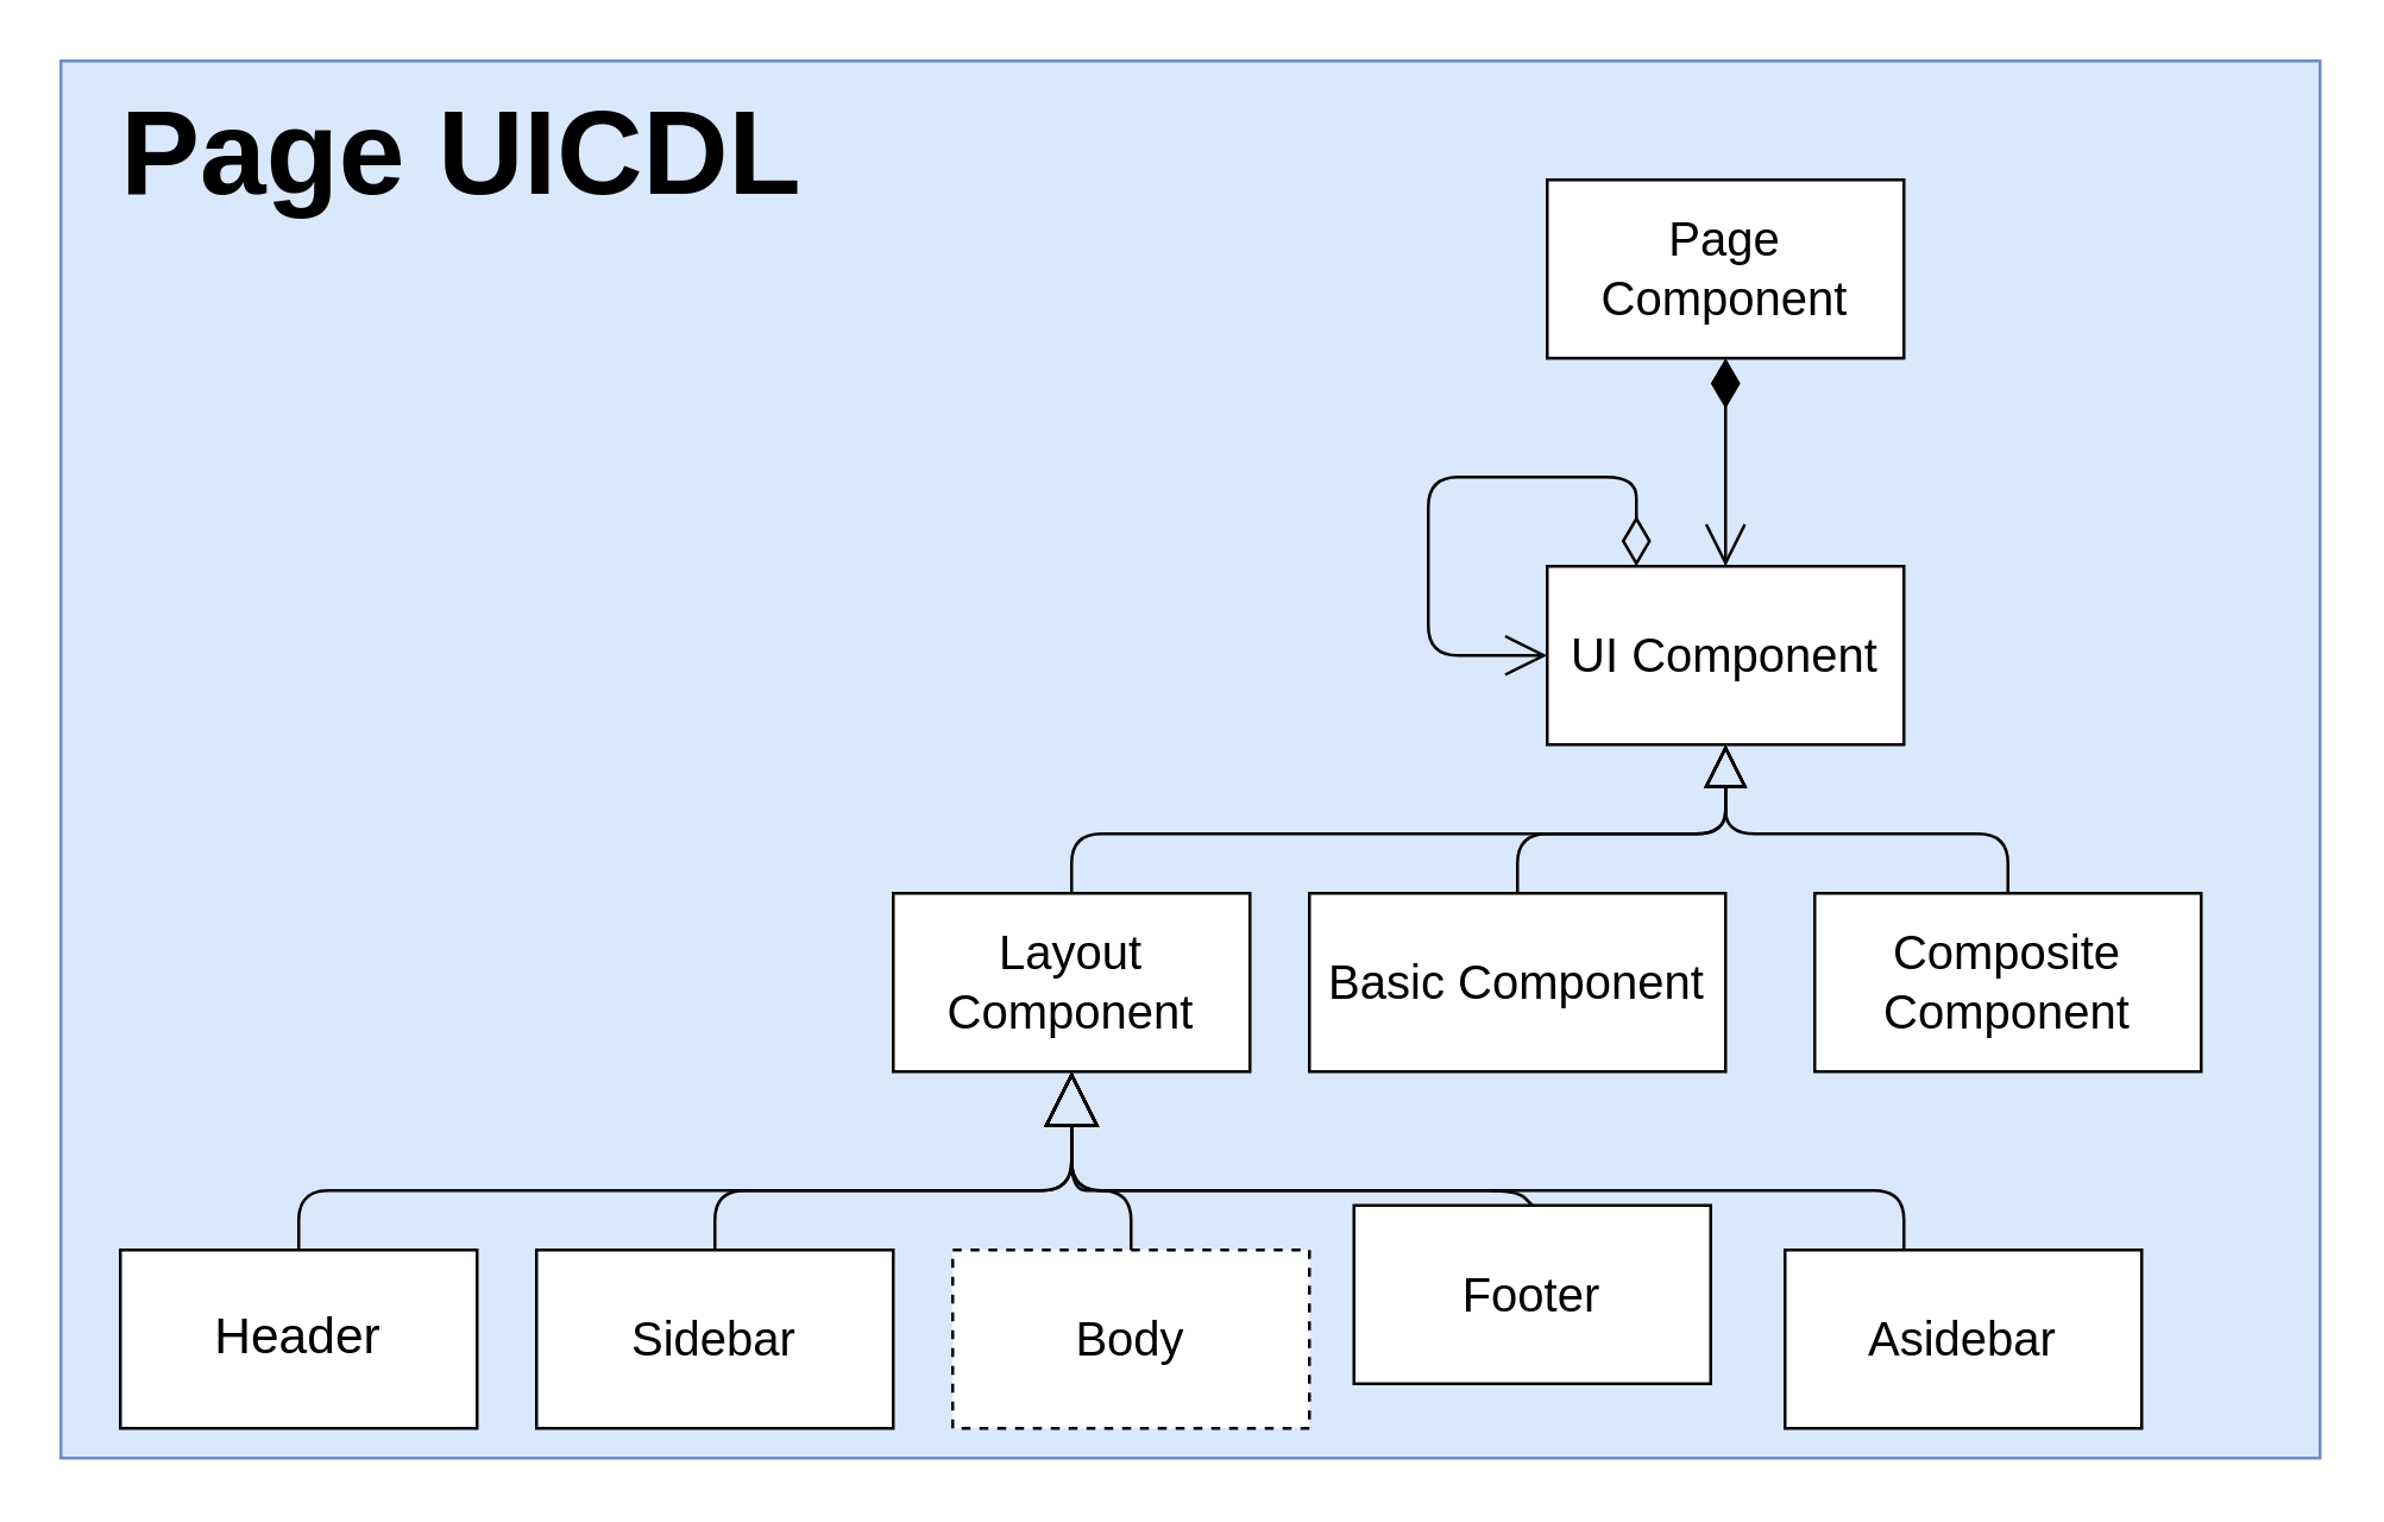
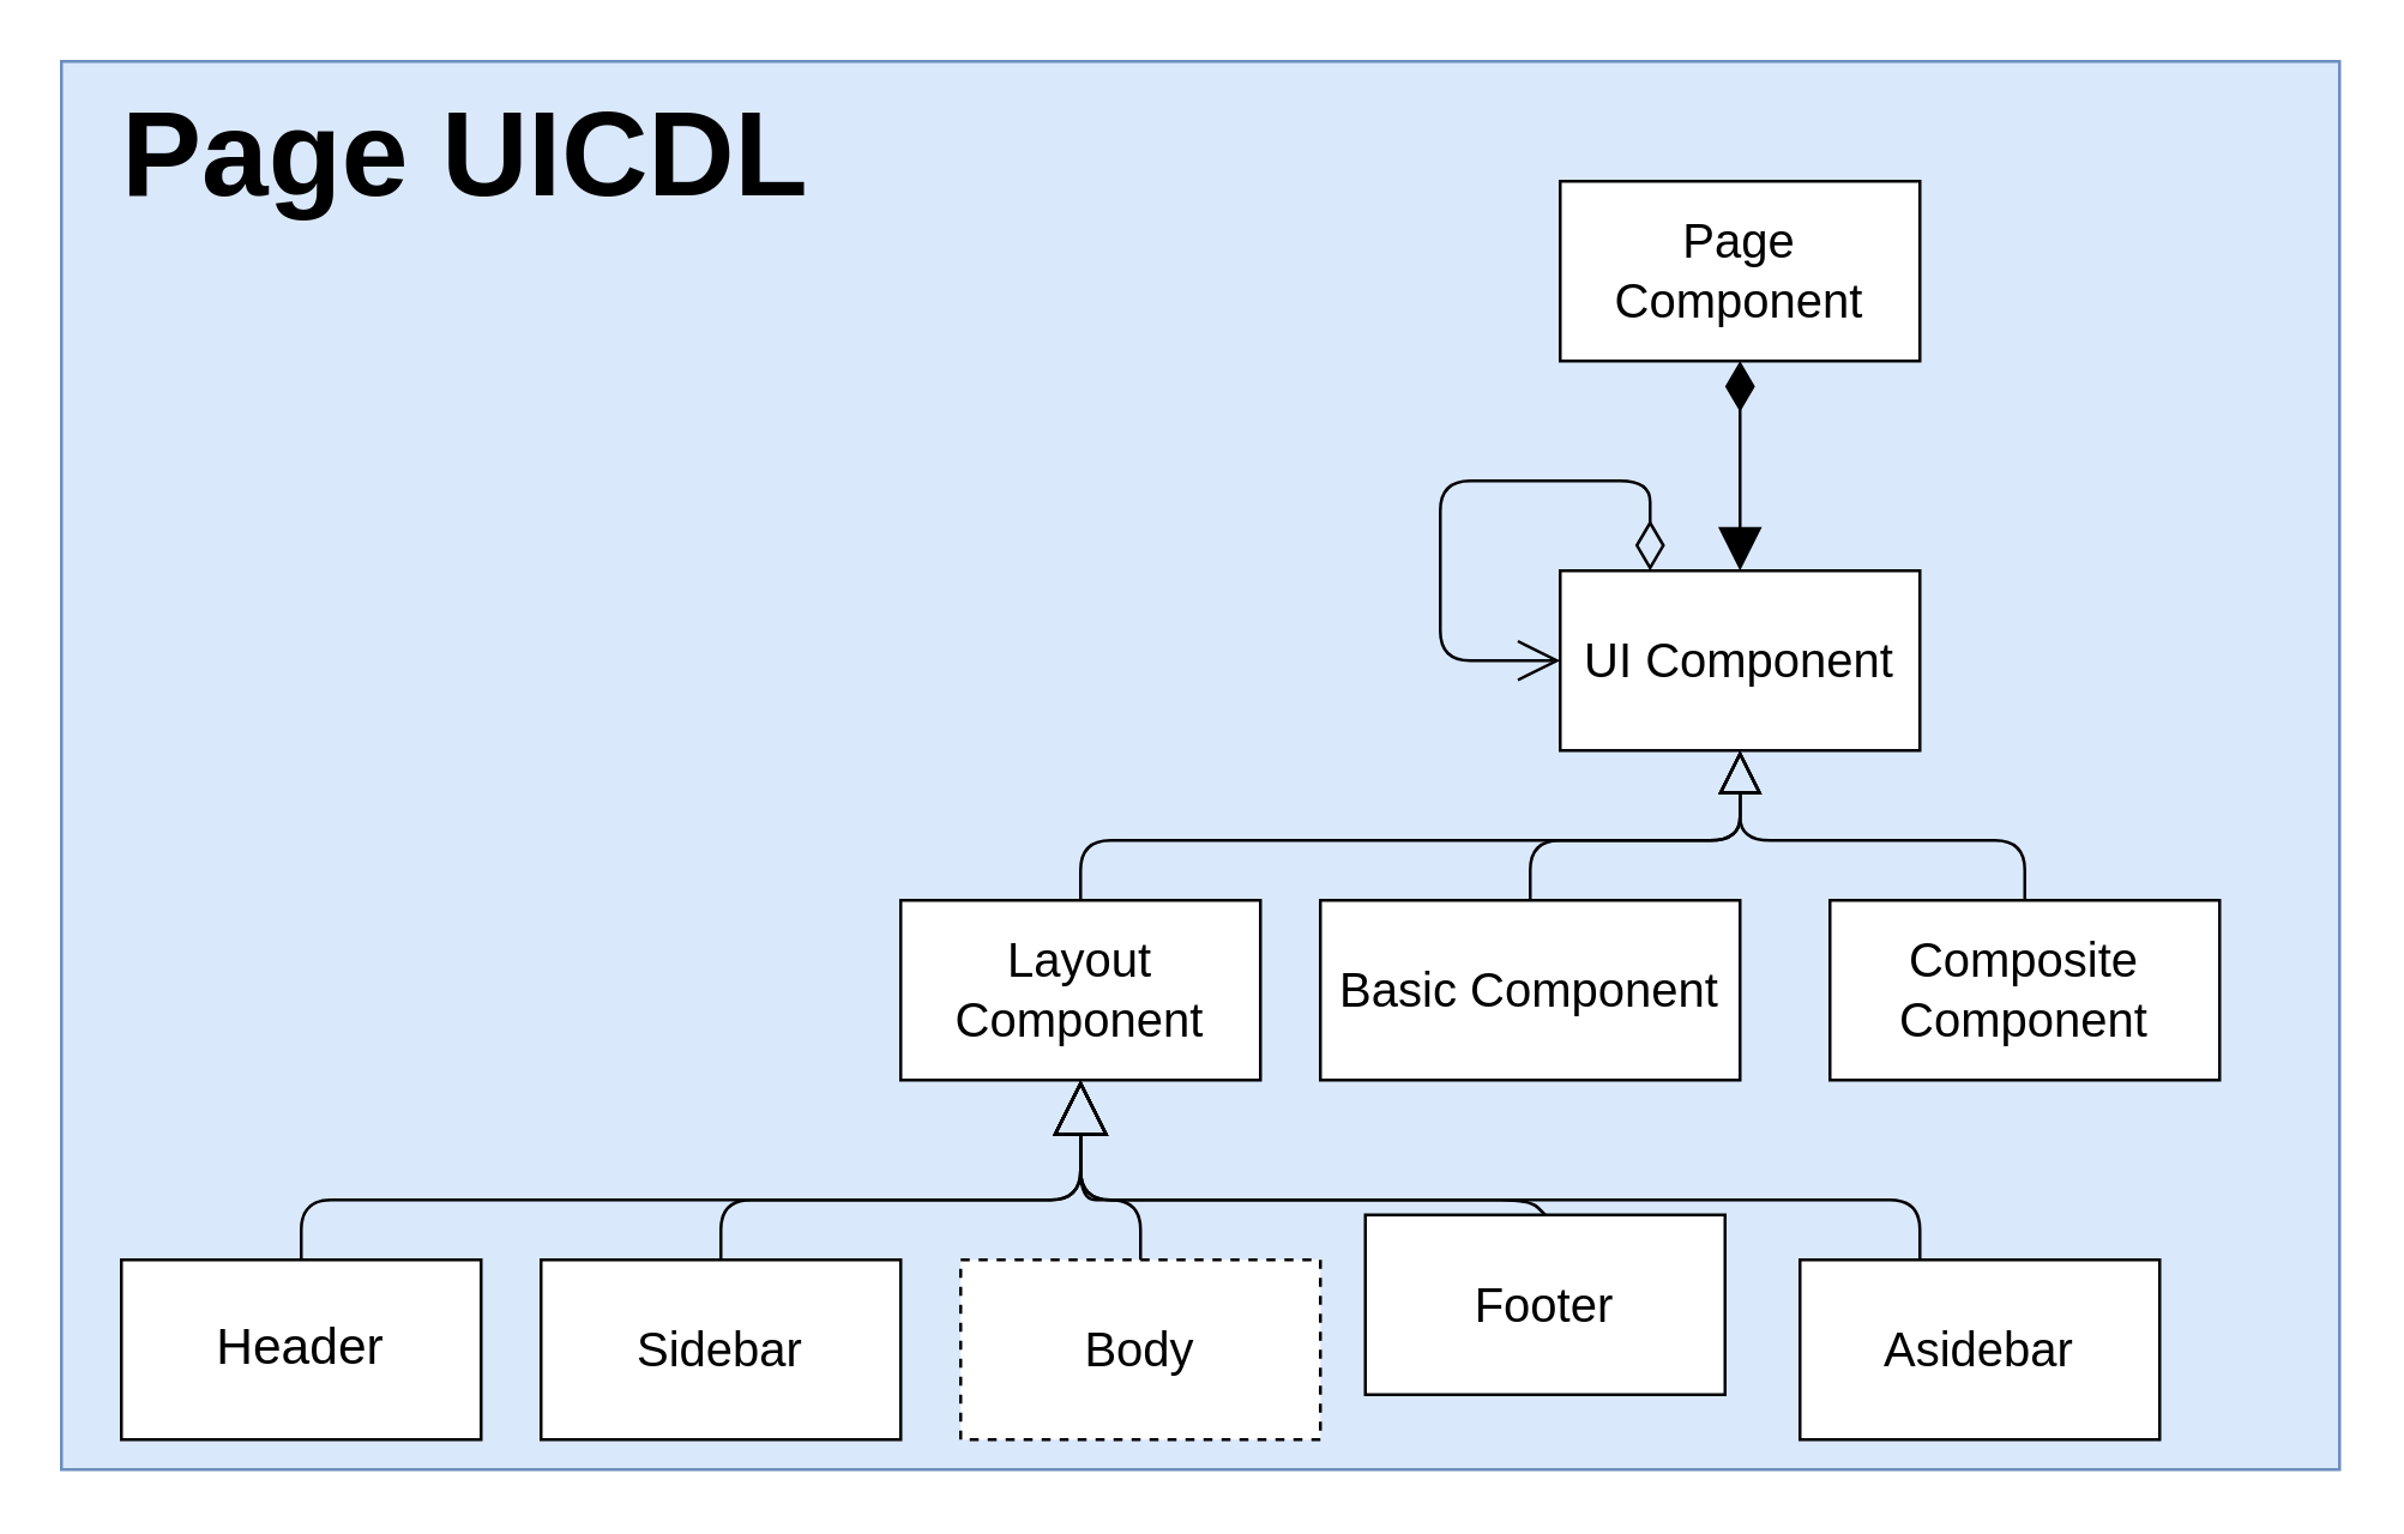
  <mxCell id="0" />
  <mxCell id="1" parent="0" />
  <mxCell id="2" value="" style="rounded=0;whiteSpace=wrap;html=1;fillColor=#dae8fc;strokeColor=#6c8ebf;" vertex="1" parent="1"><mxGeometry x="20" y="20" width="760" height="470" as="geometry" /></mxCell>
  <mxCell id="3" value="&lt;font style=&quot;font-size: 16px&quot;&gt;Page Component&lt;/font&gt;" style="rounded=0;whiteSpace=wrap;html=1;" vertex="1" parent="1"><mxGeometry x="520" y="60" width="120" height="60" as="geometry" /></mxCell>
  <mxCell id="4" value="&lt;font style=&quot;font-size: 16px&quot;&gt;Layout Component&lt;/font&gt;" style="rounded=0;whiteSpace=wrap;html=1;" vertex="1" parent="1"><mxGeometry x="300" y="300" width="120" height="60" as="geometry" /></mxCell>
  <mxCell id="5" value="&lt;font style=&quot;font-size: 17px&quot;&gt;Header&lt;/font&gt;" style="rounded=0;whiteSpace=wrap;html=1;" vertex="1" parent="1"><mxGeometry x="40" y="420" width="120" height="60" as="geometry" /></mxCell>
  <mxCell id="6" value="&lt;font style=&quot;font-size: 16px&quot;&gt;Asidebar&lt;/font&gt;" style="rounded=0;whiteSpace=wrap;html=1;" vertex="1" parent="1"><mxGeometry x="600" y="420" width="120" height="60" as="geometry" /></mxCell>
  <mxCell id="7" value="&lt;font style=&quot;font-size: 16px&quot;&gt;Footer&lt;/font&gt;" style="rounded=0;whiteSpace=wrap;html=1;" vertex="1" parent="1"><mxGeometry x="455" y="405" width="120" height="60" as="geometry" /></mxCell>
  <mxCell id="8" value="&lt;font style=&quot;font-size: 16px&quot;&gt;Sidebar&lt;/font&gt;" style="rounded=0;whiteSpace=wrap;html=1;" vertex="1" parent="1"><mxGeometry x="180" y="420" width="120" height="60" as="geometry" /></mxCell>
  <mxCell id="9" value="&lt;font style=&quot;font-size: 16px&quot;&gt;UI Component&lt;/font&gt;" style="rounded=0;whiteSpace=wrap;html=1;" vertex="1" parent="1"><mxGeometry x="520" y="190" width="120" height="60" as="geometry" /></mxCell>
  <mxCell id="10" value="&lt;font style=&quot;font-size: 16px&quot;&gt;Basic Component&lt;/font&gt;" style="rounded=0;whiteSpace=wrap;html=1;" vertex="1" parent="1"><mxGeometry x="440" y="300" width="140" height="60" as="geometry" /></mxCell>
  <mxCell id="11" value="&lt;font style=&quot;font-size: 16px&quot;&gt;Composite Component&lt;/font&gt;" style="rounded=0;whiteSpace=wrap;html=1;" vertex="1" parent="1"><mxGeometry x="610" y="300" width="130" height="60" as="geometry" /></mxCell>
  <mxCell id="12" value="&lt;font style=&quot;font-size: 16px&quot;&gt;Body&lt;/font&gt;" style="rounded=0;whiteSpace=wrap;html=1;dashed=1;" vertex="1" parent="1"><mxGeometry x="320" y="420" width="120" height="60" as="geometry" /></mxCell>
  <mxCell id="13" value="" style="endArrow=block;endFill=0;endSize=12;html=1;exitX=0.5;exitY=0;exitDx=0;exitDy=0;entryX=0.5;entryY=1;entryDx=0;entryDy=0;" edge="1" parent="1" source="10" target="9"><mxGeometry width="160" relative="1" as="geometry"><mxPoint x="460" y="170" as="sourcePoint" /><mxPoint x="620" y="170" as="targetPoint" /><Array as="points"><mxPoint x="510" y="280" /><mxPoint x="580" y="280" /></Array></mxGeometry></mxCell>
  <mxCell id="14" value="" style="endArrow=block;endFill=0;endSize=12;html=1;entryX=0.5;entryY=1;entryDx=0;entryDy=0;exitX=0.5;exitY=0;exitDx=0;exitDy=0;" edge="1" parent="1" source="11" target="9"><mxGeometry width="160" relative="1" as="geometry"><mxPoint x="460" y="300" as="sourcePoint" /><mxPoint x="620" y="300" as="targetPoint" /><Array as="points"><mxPoint x="675" y="280" /><mxPoint x="580" y="280" /></Array></mxGeometry></mxCell>
  <mxCell id="15" value="1" style="endArrow=open;html=1;endSize=12;startArrow=diamondThin;startSize=14;startFill=0;edgeStyle=orthogonalEdgeStyle;align=left;verticalAlign=bottom;entryX=0;entryY=0.5;entryDx=0;entryDy=0;noLabel=1;fontColor=none;exitX=0.25;exitY=0;exitDx=0;exitDy=0;" edge="1" parent="1" source="9" target="9"><mxGeometry x="-1" y="3" relative="1" as="geometry"><mxPoint x="580" y="190" as="sourcePoint" /><mxPoint x="620" y="300" as="targetPoint" /><Array as="points"><mxPoint x="550" y="160" /><mxPoint x="480" y="160" /><mxPoint x="480" y="220" /></Array></mxGeometry></mxCell>
  <mxCell id="16" value="Extends" style="endArrow=block;endSize=16;endFill=0;html=1;exitX=0.5;exitY=0;exitDx=0;exitDy=0;entryX=0.5;entryY=1;entryDx=0;entryDy=0;noLabel=1;fontColor=none;" edge="1" parent="1" source="5" target="4"><mxGeometry width="160" relative="1" as="geometry"><mxPoint x="360" y="490" as="sourcePoint" /><mxPoint x="520" y="490" as="targetPoint" /><Array as="points"><mxPoint x="100" y="400" /><mxPoint x="360" y="400" /></Array></mxGeometry></mxCell>
  <mxCell id="17" value="Extends" style="endArrow=block;endSize=16;endFill=0;html=1;exitX=0.5;exitY=0;exitDx=0;exitDy=0;entryX=0.5;entryY=1;entryDx=0;entryDy=0;noLabel=1;fontColor=none;" edge="1" parent="1" source="8" target="4"><mxGeometry width="160" relative="1" as="geometry"><mxPoint x="110" y="430" as="sourcePoint" /><mxPoint x="370" y="370" as="targetPoint" /><Array as="points"><mxPoint x="240" y="400" /><mxPoint x="360" y="400" /></Array></mxGeometry></mxCell>
  <mxCell id="18" value="Extends" style="endArrow=block;endSize=16;endFill=0;html=1;exitX=0.5;exitY=0;exitDx=0;exitDy=0;entryX=0.5;entryY=1;entryDx=0;entryDy=0;noLabel=1;fontColor=none;" edge="1" parent="1" source="7" target="4"><mxGeometry width="160" relative="1" as="geometry"><mxPoint x="250" y="430" as="sourcePoint" /><mxPoint x="370" y="370" as="targetPoint" /><Array as="points"><mxPoint x="510" y="400" /><mxPoint x="360" y="400" /></Array></mxGeometry></mxCell>
  <mxCell id="19" value="Extends" style="endArrow=block;endSize=16;endFill=0;html=1;exitX=0.5;exitY=0;exitDx=0;exitDy=0;entryX=0.5;entryY=1;entryDx=0;entryDy=0;noLabel=1;fontColor=none;" edge="1" parent="1" target="4"><mxGeometry width="160" relative="1" as="geometry"><mxPoint x="640" y="420" as="sourcePoint" /><mxPoint x="370" y="370" as="targetPoint" /><Array as="points"><mxPoint x="640" y="400" /><mxPoint x="360" y="400" /></Array></mxGeometry></mxCell>
  <mxCell id="20" value="Extends" style="endArrow=block;endSize=16;endFill=0;html=1;exitX=0.5;exitY=0;exitDx=0;exitDy=0;noLabel=1;fontColor=none;" edge="1" parent="1" source="12"><mxGeometry width="160" relative="1" as="geometry"><mxPoint x="360" y="570" as="sourcePoint" /><mxPoint x="360" y="360" as="targetPoint" /><Array as="points"><mxPoint x="380" y="400" /><mxPoint x="360" y="400" /></Array></mxGeometry></mxCell>
- <mxCell id="21" value="1" style="endArrow=open;html=1;endSize=12;startArrow=diamondThin;startSize=14;startFill=1;edgeStyle=orthogonalEdgeStyle;align=left;verticalAlign=bottom;exitX=0.5;exitY=1;exitDx=0;exitDy=0;entryX=0.5;entryY=0;entryDx=0;entryDy=0;noLabel=1;fontColor=none;" edge="1" parent="1" source="3" target="9"><mxGeometry x="-1" y="3" relative="1" as="geometry"><mxPoint x="320" y="570" as="sourcePoint" /><mxPoint x="480" y="570" as="targetPoint" /></mxGeometry></mxCell>
+ <mxCell id="21" value="1" style="endArrow=block;html=1;endSize=12;startArrow=diamondThin;startSize=14;startFill=1;edgeStyle=orthogonalEdgeStyle;align=left;verticalAlign=bottom;exitX=0.5;exitY=1;exitDx=0;exitDy=0;entryX=0.5;entryY=0;entryDx=0;entryDy=0;noLabel=1;fontColor=none;" edge="1" parent="1" source="3" target="9"><mxGeometry x="-1" y="3" relative="1" as="geometry"><mxPoint x="320" y="570" as="sourcePoint" /><mxPoint x="480" y="570" as="targetPoint" /></mxGeometry></mxCell>
  <mxCell id="22" value="&lt;font style=&quot;font-size: 40px&quot;&gt;Page UICDL&lt;/font&gt;" style="text;html=1;strokeColor=none;fillColor=none;align=center;verticalAlign=middle;whiteSpace=wrap;rounded=0;fontColor=none;fontStyle=1" vertex="1" parent="1"><mxGeometry x="30" y="40" width="250" height="20" as="geometry" /></mxCell>
  <mxCell id="23" value="" style="endArrow=block;endFill=0;endSize=12;html=1;exitX=0.5;exitY=0;exitDx=0;exitDy=0;" edge="1" parent="1" source="4"><mxGeometry width="160" relative="1" as="geometry"><mxPoint x="520" y="310" as="sourcePoint" /><mxPoint x="580" y="250" as="targetPoint" /><Array as="points"><mxPoint x="360" y="280" /><mxPoint x="580" y="280" /></Array></mxGeometry></mxCell>
